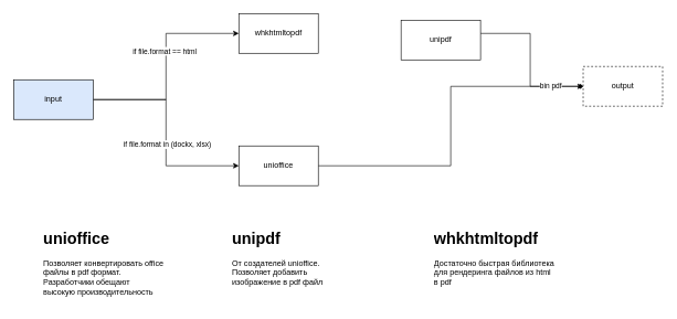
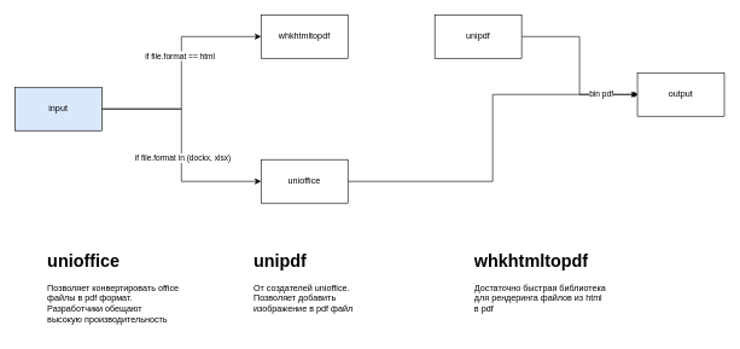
  <mxCell id="0" />
  <mxCell id="1" parent="0" />
  <mxCell id="2" value="whkhtmltopdf" style="rounded=0;whiteSpace=wrap;html=1;" vertex="1" parent="1"><mxGeometry x="360" y="20" width="120" height="60" as="geometry" /></mxCell>
  <mxCell id="3" style="edgeStyle=orthogonalEdgeStyle;rounded=0;orthogonalLoop=1;jettySize=auto;html=1;entryX=0;entryY=0.5;entryDx=0;entryDy=0;endArrow=diamond;" edge="1" parent="1" source="4" target="13"><mxGeometry relative="1" as="geometry"><mxPoint x="810" y="130" as="targetPoint" /></mxGeometry></mxCell>
  <mxCell id="4" value="unioffice" style="rounded=0;whiteSpace=wrap;html=1;" vertex="1" parent="1"><mxGeometry x="360" y="220" width="120" height="60" as="geometry" /></mxCell>
  <mxCell id="5" style="edgeStyle=orthogonalEdgeStyle;rounded=0;orthogonalLoop=1;jettySize=auto;html=1;entryX=0;entryY=0.5;entryDx=0;entryDy=0;" edge="1" parent="1" source="9" target="2"><mxGeometry relative="1" as="geometry" /></mxCell>
  <mxCell id="6" value="if file.format == html" style="edgeLabel;html=1;align=center;verticalAlign=middle;resizable=0;points=[];" vertex="1" connectable="0" parent="5"><mxGeometry x="0.15" y="3" relative="1" as="geometry"><mxPoint as="offset" /></mxGeometry></mxCell>
  <mxCell id="7" style="edgeStyle=orthogonalEdgeStyle;rounded=0;orthogonalLoop=1;jettySize=auto;html=1;entryX=0;entryY=0.5;entryDx=0;entryDy=0;" edge="1" parent="1" source="9" target="4"><mxGeometry relative="1" as="geometry" /></mxCell>
  <mxCell id="8" value="if file.format in (dockx, xlsx) " style="edgeLabel;html=1;align=center;verticalAlign=middle;resizable=0;points=[];" vertex="1" connectable="0" parent="7"><mxGeometry x="0.106" y="1" relative="1" as="geometry"><mxPoint as="offset" /></mxGeometry></mxCell>
  <mxCell id="9" value="input" style="rounded=0;whiteSpace=wrap;html=1;fillColor=#dae8fc;" vertex="1" parent="1"><mxGeometry x="20" y="120" width="120" height="60" as="geometry" /></mxCell>
  <mxCell id="10" style="edgeStyle=orthogonalEdgeStyle;rounded=0;orthogonalLoop=1;jettySize=auto;html=1;entryX=0;entryY=0.5;entryDx=0;entryDy=0;" edge="1" parent="1" source="12" target="13"><mxGeometry relative="1" as="geometry"><Array as="points"><mxPoint x="800" y="50" /><mxPoint x="800" y="130" /></Array></mxGeometry></mxCell>
  <mxCell id="11" value="bin pdf" style="edgeLabel;html=1;align=center;verticalAlign=middle;resizable=0;points=[];" vertex="1" connectable="0" parent="10"><mxGeometry x="0.575" y="1" relative="1" as="geometry"><mxPoint as="offset" /></mxGeometry></mxCell>
- <mxCell id="12" value="unipdf" style="rounded=0;whiteSpace=wrap;html=1;" vertex="1" parent="1"><mxGeometry x="605" y="30" width="120" height="60" as="geometry" /></mxCell>
- <mxCell id="13" value="output" style="rounded=0;whiteSpace=wrap;html=1;dashed=1;" vertex="1" parent="1"><mxGeometry x="880" y="100" width="120" height="60" as="geometry" /></mxCell>
+ <mxCell id="12" value="unipdf" style="rounded=0;whiteSpace=wrap;html=1;" vertex="1" parent="1"><mxGeometry x="600" y="20" width="120" height="60" as="geometry" /></mxCell>
+ <mxCell id="13" value="output" style="rounded=0;whiteSpace=wrap;html=1;" vertex="1" parent="1"><mxGeometry x="880" y="100" width="120" height="60" as="geometry" /></mxCell>
  <mxCell id="14" value="&lt;h1&gt;unioffice&lt;br&gt;&lt;/h1&gt;&lt;p&gt;Позволяет конвертировать office файлы в pdf формат. Разработчики обещают высокую производительность&lt;br&gt;&lt;/p&gt;" style="text;html=1;strokeColor=none;fillColor=none;spacing=5;spacingTop=-20;whiteSpace=wrap;overflow=hidden;rounded=0;" vertex="1" parent="1"><mxGeometry x="60" y="340" width="190" height="120" as="geometry" /></mxCell>
  <mxCell id="15" value="&lt;h1&gt;unipdf&lt;br&gt;&lt;/h1&gt;&lt;p&gt;От создателей unioffice. Позволяет добавить изображение в pdf файл&lt;br&gt;&lt;/p&gt;" style="text;html=1;strokeColor=none;fillColor=none;spacing=5;spacingTop=-20;whiteSpace=wrap;overflow=hidden;rounded=0;" vertex="1" parent="1"><mxGeometry x="345" y="340" width="190" height="120" as="geometry" /></mxCell>
  <mxCell id="16" value="&lt;h1&gt;whkhtmltopdf&lt;/h1&gt;Достаточно быстрая библиотека для рендеринга файлов из html в pdf" style="text;html=1;strokeColor=none;fillColor=none;spacing=5;spacingTop=-20;whiteSpace=wrap;overflow=hidden;rounded=0;" vertex="1" parent="1"><mxGeometry x="650" y="340" width="190" height="120" as="geometry" /></mxCell>
